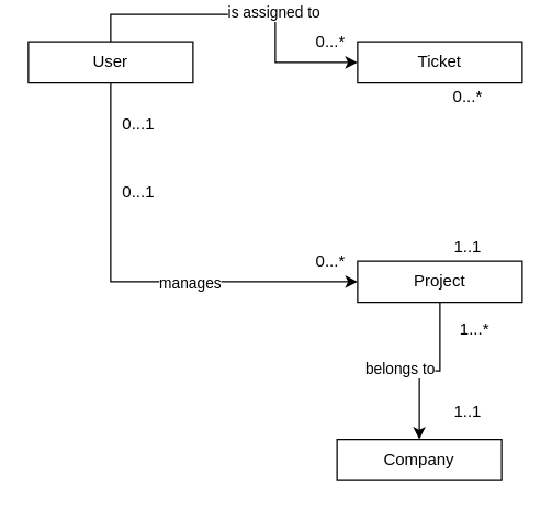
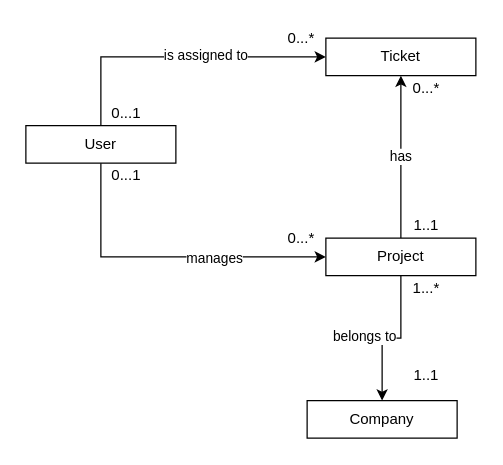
  <mxCell id="0" />
  <mxCell id="1" parent="0" />
  <mxCell id="2" style="edgeStyle=orthogonalEdgeStyle;rounded=0;orthogonalLoop=1;jettySize=auto;html=1;entryX=0;entryY=0.5;entryDx=0;entryDy=0;exitX=0.5;exitY=0;exitDx=0;exitDy=0;" edge="1" parent="1" source="6" target="12"><mxGeometry relative="1" as="geometry" /></mxCell>
  <mxCell id="3" value="is assigned to" style="edgeLabel;html=1;align=center;verticalAlign=middle;resizable=0;points=[];" vertex="1" connectable="0" parent="2"><mxGeometry x="0.178" y="2" relative="1" as="geometry"><mxPoint as="offset" /></mxGeometry></mxCell>
  <mxCell id="4" style="edgeStyle=orthogonalEdgeStyle;rounded=0;orthogonalLoop=1;jettySize=auto;html=1;entryX=0;entryY=0.5;entryDx=0;entryDy=0;exitX=0.5;exitY=1;exitDx=0;exitDy=0;" edge="1" parent="1" source="6" target="11"><mxGeometry relative="1" as="geometry" /></mxCell>
  <mxCell id="5" value="manages" style="edgeLabel;html=1;align=center;verticalAlign=middle;resizable=0;points=[];" vertex="1" connectable="0" parent="4"><mxGeometry x="0.054" y="-1" relative="1" as="geometry"><mxPoint x="31" y="-1" as="offset" /></mxGeometry></mxCell>
- <mxCell id="6" value="User" style="rounded=0;whiteSpace=wrap;html=1;" vertex="1" parent="1"><mxGeometry x="20" y="30" width="120" height="30" as="geometry" /></mxCell>
+ <mxCell id="6" value="User" style="rounded=0;whiteSpace=wrap;html=1;" vertex="1" parent="1"><mxGeometry x="20" y="100" width="120" height="30" as="geometry" /></mxCell>
  <mxCell id="7" style="edgeStyle=orthogonalEdgeStyle;rounded=0;orthogonalLoop=1;jettySize=auto;html=1;entryX=0.5;entryY=1;entryDx=0;entryDy=0;startArrow=classic;startFill=1;endArrow=none;endFill=0;" edge="1" parent="1" source="9" target="11"><mxGeometry relative="1" as="geometry" /></mxCell>
  <mxCell id="8" value="belongs to" style="edgeLabel;html=1;align=center;verticalAlign=middle;resizable=0;points=[];" vertex="1" connectable="0" parent="7"><mxGeometry x="0.185" y="1" relative="1" as="geometry"><mxPoint x="-29" y="1" as="offset" /></mxGeometry></mxCell>
  <mxCell id="9" value="Company" style="rounded=0;whiteSpace=wrap;html=1;" vertex="1" parent="1"><mxGeometry x="245" y="320" width="120" height="30" as="geometry" /></mxCell>
+ <mxCell id="10" value="has" style="edgeStyle=orthogonalEdgeStyle;rounded=0;orthogonalLoop=1;jettySize=auto;html=1;entryX=0.5;entryY=1;entryDx=0;entryDy=0;exitX=0.5;exitY=0;exitDx=0;exitDy=0;" edge="1" parent="1" source="11" target="12"><mxGeometry relative="1" as="geometry"><Array as="points"><mxPoint x="320" y="80" /><mxPoint x="320" y="80" /></Array></mxGeometry></mxCell>
  <mxCell id="11" value="Project" style="rounded=0;whiteSpace=wrap;html=1;" vertex="1" parent="1"><mxGeometry x="260" y="190" width="120" height="30" as="geometry" /></mxCell>
  <mxCell id="12" value="Ticket" style="rounded=0;whiteSpace=wrap;html=1;" vertex="1" parent="1"><mxGeometry x="260" y="30" width="120" height="30" as="geometry" /></mxCell>
- <mxCell id="13" value="1...*" style="text;html=1;align=center;verticalAlign=middle;resizable=0;points=[];autosize=1;strokeColor=none;fillColor=none;" vertex="1" parent="1"><mxGeometry x="325" y="230" width="40" height="20" as="geometry" /></mxCell>
+ <mxCell id="13" value="1...*" style="text;html=1;align=center;verticalAlign=middle;resizable=0;points=[];autosize=1;strokeColor=none;fillColor=none;" vertex="1" parent="1"><mxGeometry x="320" y="220" width="40" height="20" as="geometry" /></mxCell>
  <mxCell id="14" value="1..1" style="text;html=1;align=center;verticalAlign=middle;resizable=0;points=[];autosize=1;strokeColor=none;fillColor=none;" vertex="1" parent="1"><mxGeometry x="320" y="290" width="40" height="20" as="geometry" /></mxCell>
  <mxCell id="15" value="1..1" style="text;html=1;align=center;verticalAlign=middle;resizable=0;points=[];autosize=1;strokeColor=none;fillColor=none;" vertex="1" parent="1"><mxGeometry x="320" y="170" width="40" height="20" as="geometry" /></mxCell>
  <mxCell id="16" value="0...*" style="text;html=1;align=center;verticalAlign=middle;resizable=0;points=[];autosize=1;strokeColor=none;fillColor=none;" vertex="1" parent="1"><mxGeometry x="320" y="60" width="40" height="20" as="geometry" /></mxCell>
  <mxCell id="17" value="0...1" style="text;html=1;align=center;verticalAlign=middle;resizable=0;points=[];autosize=1;strokeColor=none;fillColor=none;" vertex="1" parent="1"><mxGeometry x="80" y="80" width="40" height="20" as="geometry" /></mxCell>
  <mxCell id="18" value="0...*" style="text;html=1;align=center;verticalAlign=middle;resizable=0;points=[];autosize=1;strokeColor=none;fillColor=none;" vertex="1" parent="1"><mxGeometry x="220" y="20" width="40" height="20" as="geometry" /></mxCell>
  <mxCell id="19" value="0...1" style="text;html=1;align=center;verticalAlign=middle;resizable=0;points=[];autosize=1;strokeColor=none;fillColor=none;" vertex="1" parent="1"><mxGeometry x="80" y="130" width="40" height="20" as="geometry" /></mxCell>
  <mxCell id="20" value="0...*" style="text;html=1;align=center;verticalAlign=middle;resizable=0;points=[];autosize=1;strokeColor=none;fillColor=none;" vertex="1" parent="1"><mxGeometry x="220" y="180" width="40" height="20" as="geometry" /></mxCell>
